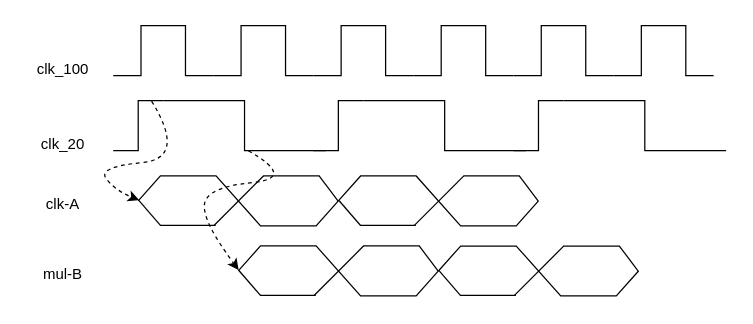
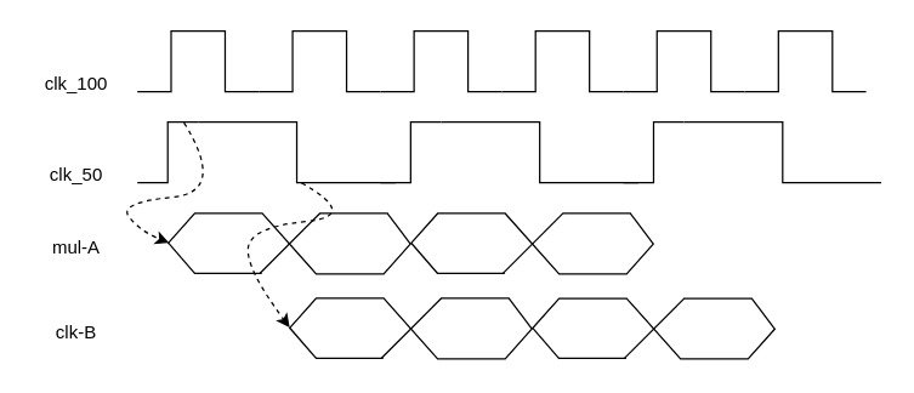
  <mxCell id="0" />
  <mxCell id="1" parent="0" />
  <mxCell id="2" value="" style="pointerEvents=1;verticalLabelPosition=bottom;shadow=0;dashed=0;align=center;html=1;verticalAlign=top;shape=mxgraph.electrical.waveforms.pulse_1;" vertex="1" parent="1"><mxGeometry x="90" y="20" width="80" height="40" as="geometry" /></mxCell>
  <mxCell id="3" value="" style="pointerEvents=1;verticalLabelPosition=bottom;shadow=0;dashed=0;align=center;html=1;verticalAlign=top;shape=mxgraph.electrical.waveforms.pulse_1;" vertex="1" parent="1"><mxGeometry x="170" y="20" width="80" height="40" as="geometry" /></mxCell>
  <mxCell id="4" value="" style="pointerEvents=1;verticalLabelPosition=bottom;shadow=0;dashed=0;align=center;html=1;verticalAlign=top;shape=mxgraph.electrical.waveforms.pulse_1;" vertex="1" parent="1"><mxGeometry x="250" y="20" width="80" height="40" as="geometry" /></mxCell>
  <mxCell id="5" value="" style="pointerEvents=1;verticalLabelPosition=bottom;shadow=0;dashed=0;align=center;html=1;verticalAlign=top;shape=mxgraph.electrical.waveforms.pulse_1;" vertex="1" parent="1"><mxGeometry x="330" y="20" width="80" height="40" as="geometry" /></mxCell>
  <mxCell id="6" value="" style="pointerEvents=1;verticalLabelPosition=bottom;shadow=0;dashed=0;align=center;html=1;verticalAlign=top;shape=mxgraph.electrical.waveforms.pulse_1;" vertex="1" parent="1"><mxGeometry x="410" y="20" width="80" height="40" as="geometry" /></mxCell>
  <mxCell id="7" value="" style="pointerEvents=1;verticalLabelPosition=bottom;shadow=0;dashed=0;align=center;html=1;verticalAlign=top;shape=mxgraph.electrical.waveforms.pulse_1;" vertex="1" parent="1"><mxGeometry x="490" y="20" width="80" height="40" as="geometry" /></mxCell>
  <mxCell id="8" value="clk_100" style="text;html=1;align=center;verticalAlign=middle;whiteSpace=wrap;rounded=0;" vertex="1" parent="1"><mxGeometry x="20" y="40" width="60" height="30" as="geometry" /></mxCell>
  <mxCell id="9" value="" style="pointerEvents=1;verticalLabelPosition=bottom;shadow=0;dashed=0;align=center;html=1;verticalAlign=top;shape=mxgraph.electrical.waveforms.step_1;" vertex="1" parent="1"><mxGeometry x="90" y="80" width="40" height="40" as="geometry" /></mxCell>
  <mxCell id="10" value="" style="pointerEvents=1;verticalLabelPosition=bottom;shadow=0;dashed=0;align=center;html=1;verticalAlign=top;shape=mxgraph.electrical.waveforms.step_2;" vertex="1" parent="1"><mxGeometry x="130" y="80" width="130" height="40" as="geometry" /></mxCell>
  <mxCell id="11" value="" style="pointerEvents=1;verticalLabelPosition=bottom;shadow=0;dashed=0;align=center;html=1;verticalAlign=top;shape=mxgraph.electrical.waveforms.step_1;" vertex="1" parent="1"><mxGeometry x="250" y="80" width="40" height="40" as="geometry" /></mxCell>
  <mxCell id="12" value="" style="pointerEvents=1;verticalLabelPosition=bottom;shadow=0;dashed=0;align=center;html=1;verticalAlign=top;shape=mxgraph.electrical.waveforms.step_2;" vertex="1" parent="1"><mxGeometry x="290" y="80" width="130" height="40" as="geometry" /></mxCell>
  <mxCell id="13" value="" style="pointerEvents=1;verticalLabelPosition=bottom;shadow=0;dashed=0;align=center;html=1;verticalAlign=top;shape=mxgraph.electrical.waveforms.step_1;" vertex="1" parent="1"><mxGeometry x="410" y="80" width="40" height="40" as="geometry" /></mxCell>
  <mxCell id="14" value="" style="pointerEvents=1;verticalLabelPosition=bottom;shadow=0;dashed=0;align=center;html=1;verticalAlign=top;shape=mxgraph.electrical.waveforms.step_2;" vertex="1" parent="1"><mxGeometry x="450" y="80" width="130" height="40" as="geometry" /></mxCell>
- <mxCell id="15" value="clk_20" style="text;html=1;strokeColor=none;fillColor=none;align=center;verticalAlign=middle;whiteSpace=wrap;rounded=0;" vertex="1" parent="1"><mxGeometry x="20" y="100" width="60" height="30" as="geometry" /></mxCell>
+ <mxCell id="15" value="clk_50" style="text;html=1;strokeColor=none;fillColor=none;align=center;verticalAlign=middle;whiteSpace=wrap;rounded=0;" vertex="1" parent="1"><mxGeometry x="20" y="100" width="60" height="30" as="geometry" /></mxCell>
  <mxCell id="16" value="" style="pointerEvents=1;verticalLabelPosition=bottom;shadow=0;dashed=0;align=center;html=1;verticalAlign=top;shape=mxgraph.electrical.waveforms.slow_square_wave;" vertex="1" parent="1"><mxGeometry x="110" y="140.08" width="160" height="39.92" as="geometry" /></mxCell>
  <mxCell id="17" value="" style="endArrow=none;html=1;rounded=0;entryX=0.112;entryY=0.997;entryDx=0;entryDy=0;entryPerimeter=0;exitX=0.003;exitY=0.492;exitDx=0;exitDy=0;exitPerimeter=0;" edge="1" parent="1" source="16" target="16"><mxGeometry width="50" height="50" relative="1" as="geometry"><mxPoint x="110" y="161.4" as="sourcePoint" /><mxPoint x="143.4" y="180.08" as="targetPoint" /></mxGeometry></mxCell>
  <mxCell id="18" value="" style="endArrow=none;html=1;rounded=0;entryX=0.387;entryY=0.99;entryDx=0;entryDy=0;entryPerimeter=0;exitX=0.109;exitY=0.99;exitDx=0;exitDy=0;exitPerimeter=0;" edge="1" parent="1" source="16" target="16"><mxGeometry width="50" height="50" relative="1" as="geometry"><mxPoint x="120" y="180.08" as="sourcePoint" /><mxPoint x="130" y="200.08" as="targetPoint" /></mxGeometry></mxCell>
  <mxCell id="19" value="" style="endArrow=none;html=1;rounded=0;entryX=0.627;entryY=-0.002;entryDx=0;entryDy=0;entryPerimeter=0;exitX=0.38;exitY=0.989;exitDx=0;exitDy=0;exitPerimeter=0;" edge="1" parent="1" source="16" target="16"><mxGeometry width="50" height="50" relative="1" as="geometry"><mxPoint x="142.5" y="176.08" as="sourcePoint" /><mxPoint x="167.5" y="176.08" as="targetPoint" /></mxGeometry></mxCell>
  <mxCell id="20" value="" style="endArrow=none;html=1;rounded=0;entryX=0.999;entryY=0.506;entryDx=0;entryDy=0;entryPerimeter=0;exitX=0.904;exitY=0;exitDx=0;exitDy=0;exitPerimeter=0;" edge="1" parent="1" source="16" target="16"><mxGeometry width="50" height="50" relative="1" as="geometry"><mxPoint x="253" y="140.08" as="sourcePoint" /><mxPoint x="271" y="160.08" as="targetPoint" /></mxGeometry></mxCell>
  <mxCell id="21" value="" style="endArrow=none;html=1;rounded=0;entryX=0.387;entryY=0.99;entryDx=0;entryDy=0;entryPerimeter=0;exitX=0.109;exitY=0.99;exitDx=0;exitDy=0;exitPerimeter=0;" edge="1" parent="1"><mxGeometry width="50" height="50" relative="1" as="geometry"><mxPoint x="210" y="140.08" as="sourcePoint" /><mxPoint x="255" y="140.08" as="targetPoint" /></mxGeometry></mxCell>
  <mxCell id="22" value="" style="pointerEvents=1;verticalLabelPosition=bottom;shadow=0;dashed=0;align=center;html=1;verticalAlign=top;shape=mxgraph.electrical.waveforms.slow_square_wave;" vertex="1" parent="1"><mxGeometry x="190" y="196.08" width="160" height="39.92" as="geometry" /></mxCell>
  <mxCell id="23" value="" style="endArrow=none;html=1;rounded=0;entryX=0.112;entryY=0.997;entryDx=0;entryDy=0;entryPerimeter=0;exitX=0.003;exitY=0.492;exitDx=0;exitDy=0;exitPerimeter=0;" edge="1" parent="1" source="22" target="22"><mxGeometry width="50" height="50" relative="1" as="geometry"><mxPoint x="190" y="217.4" as="sourcePoint" /><mxPoint x="223.4" y="236.08" as="targetPoint" /></mxGeometry></mxCell>
  <mxCell id="24" value="" style="endArrow=none;html=1;rounded=0;entryX=0.387;entryY=0.99;entryDx=0;entryDy=0;entryPerimeter=0;exitX=0.109;exitY=0.99;exitDx=0;exitDy=0;exitPerimeter=0;" edge="1" parent="1" source="22" target="22"><mxGeometry width="50" height="50" relative="1" as="geometry"><mxPoint x="200" y="236.08" as="sourcePoint" /><mxPoint x="210" y="256.08" as="targetPoint" /></mxGeometry></mxCell>
  <mxCell id="25" value="" style="endArrow=none;html=1;rounded=0;entryX=0.627;entryY=-0.002;entryDx=0;entryDy=0;entryPerimeter=0;exitX=0.38;exitY=0.989;exitDx=0;exitDy=0;exitPerimeter=0;" edge="1" parent="1" source="22" target="22"><mxGeometry width="50" height="50" relative="1" as="geometry"><mxPoint x="222.5" y="232.08" as="sourcePoint" /><mxPoint x="247.5" y="232.08" as="targetPoint" /></mxGeometry></mxCell>
  <mxCell id="26" value="" style="endArrow=none;html=1;rounded=0;entryX=0.999;entryY=0.506;entryDx=0;entryDy=0;entryPerimeter=0;exitX=0.904;exitY=0;exitDx=0;exitDy=0;exitPerimeter=0;" edge="1" parent="1" source="22" target="22"><mxGeometry width="50" height="50" relative="1" as="geometry"><mxPoint x="333" y="196.08" as="sourcePoint" /><mxPoint x="351" y="216.08" as="targetPoint" /></mxGeometry></mxCell>
  <mxCell id="27" value="" style="endArrow=none;html=1;rounded=0;entryX=0.387;entryY=0.99;entryDx=0;entryDy=0;entryPerimeter=0;exitX=0.109;exitY=0.99;exitDx=0;exitDy=0;exitPerimeter=0;" edge="1" parent="1"><mxGeometry width="50" height="50" relative="1" as="geometry"><mxPoint x="290" y="196.08" as="sourcePoint" /><mxPoint x="335" y="196.08" as="targetPoint" /></mxGeometry></mxCell>
  <mxCell id="28" value="" style="pointerEvents=1;verticalLabelPosition=bottom;shadow=0;dashed=0;align=center;html=1;verticalAlign=top;shape=mxgraph.electrical.waveforms.slow_square_wave;" vertex="1" parent="1"><mxGeometry x="270" y="140.16" width="160" height="39.92" as="geometry" /></mxCell>
  <mxCell id="29" value="" style="endArrow=none;html=1;rounded=0;entryX=0.112;entryY=0.997;entryDx=0;entryDy=0;entryPerimeter=0;exitX=0.003;exitY=0.492;exitDx=0;exitDy=0;exitPerimeter=0;" edge="1" parent="1" source="28" target="28"><mxGeometry width="50" height="50" relative="1" as="geometry"><mxPoint x="270" y="161.48" as="sourcePoint" /><mxPoint x="303.4" y="180.16" as="targetPoint" /></mxGeometry></mxCell>
  <mxCell id="30" value="" style="endArrow=none;html=1;rounded=0;entryX=0.387;entryY=0.99;entryDx=0;entryDy=0;entryPerimeter=0;exitX=0.109;exitY=0.99;exitDx=0;exitDy=0;exitPerimeter=0;" edge="1" parent="1" source="28" target="28"><mxGeometry width="50" height="50" relative="1" as="geometry"><mxPoint x="280" y="180.16" as="sourcePoint" /><mxPoint x="290" y="200.16" as="targetPoint" /></mxGeometry></mxCell>
  <mxCell id="31" value="" style="endArrow=none;html=1;rounded=0;entryX=0.627;entryY=-0.002;entryDx=0;entryDy=0;entryPerimeter=0;exitX=0.38;exitY=0.989;exitDx=0;exitDy=0;exitPerimeter=0;" edge="1" parent="1" source="28" target="28"><mxGeometry width="50" height="50" relative="1" as="geometry"><mxPoint x="302.5" y="176.16" as="sourcePoint" /><mxPoint x="327.5" y="176.16" as="targetPoint" /></mxGeometry></mxCell>
  <mxCell id="32" value="" style="endArrow=none;html=1;rounded=0;entryX=0.999;entryY=0.506;entryDx=0;entryDy=0;entryPerimeter=0;exitX=0.904;exitY=0;exitDx=0;exitDy=0;exitPerimeter=0;" edge="1" parent="1" source="28" target="28"><mxGeometry width="50" height="50" relative="1" as="geometry"><mxPoint x="413" y="140.16" as="sourcePoint" /><mxPoint x="431" y="160.16" as="targetPoint" /></mxGeometry></mxCell>
  <mxCell id="33" value="" style="endArrow=none;html=1;rounded=0;entryX=0.387;entryY=0.99;entryDx=0;entryDy=0;entryPerimeter=0;exitX=0.109;exitY=0.99;exitDx=0;exitDy=0;exitPerimeter=0;" edge="1" parent="1"><mxGeometry width="50" height="50" relative="1" as="geometry"><mxPoint x="370" y="140.16" as="sourcePoint" /><mxPoint x="415" y="140.16" as="targetPoint" /></mxGeometry></mxCell>
  <mxCell id="34" value="" style="pointerEvents=1;verticalLabelPosition=bottom;shadow=0;dashed=0;align=center;html=1;verticalAlign=top;shape=mxgraph.electrical.waveforms.slow_square_wave;" vertex="1" parent="1"><mxGeometry x="350" y="196.16" width="160" height="39.92" as="geometry" /></mxCell>
  <mxCell id="35" value="" style="endArrow=none;html=1;rounded=0;entryX=0.112;entryY=0.997;entryDx=0;entryDy=0;entryPerimeter=0;exitX=0.003;exitY=0.492;exitDx=0;exitDy=0;exitPerimeter=0;" edge="1" parent="1" source="34" target="34"><mxGeometry width="50" height="50" relative="1" as="geometry"><mxPoint x="350" y="217.48" as="sourcePoint" /><mxPoint x="383.4" y="236.16" as="targetPoint" /></mxGeometry></mxCell>
  <mxCell id="36" value="" style="endArrow=none;html=1;rounded=0;entryX=0.387;entryY=0.99;entryDx=0;entryDy=0;entryPerimeter=0;exitX=0.109;exitY=0.99;exitDx=0;exitDy=0;exitPerimeter=0;" edge="1" parent="1" source="34" target="34"><mxGeometry width="50" height="50" relative="1" as="geometry"><mxPoint x="360" y="236.16" as="sourcePoint" /><mxPoint x="370" y="256.16" as="targetPoint" /></mxGeometry></mxCell>
  <mxCell id="37" value="" style="endArrow=none;html=1;rounded=0;entryX=0.627;entryY=-0.002;entryDx=0;entryDy=0;entryPerimeter=0;exitX=0.38;exitY=0.989;exitDx=0;exitDy=0;exitPerimeter=0;" edge="1" parent="1" source="34" target="34"><mxGeometry width="50" height="50" relative="1" as="geometry"><mxPoint x="382.5" y="232.16" as="sourcePoint" /><mxPoint x="407.5" y="232.16" as="targetPoint" /></mxGeometry></mxCell>
  <mxCell id="38" value="" style="endArrow=none;html=1;rounded=0;entryX=0.999;entryY=0.506;entryDx=0;entryDy=0;entryPerimeter=0;exitX=0.904;exitY=0;exitDx=0;exitDy=0;exitPerimeter=0;" edge="1" parent="1" source="34" target="34"><mxGeometry width="50" height="50" relative="1" as="geometry"><mxPoint x="493" y="196.16" as="sourcePoint" /><mxPoint x="511" y="216.16" as="targetPoint" /></mxGeometry></mxCell>
  <mxCell id="39" value="" style="endArrow=none;html=1;rounded=0;entryX=0.387;entryY=0.99;entryDx=0;entryDy=0;entryPerimeter=0;exitX=0.109;exitY=0.99;exitDx=0;exitDy=0;exitPerimeter=0;" edge="1" parent="1"><mxGeometry width="50" height="50" relative="1" as="geometry"><mxPoint x="450" y="196.16" as="sourcePoint" /><mxPoint x="495" y="196.16" as="targetPoint" /></mxGeometry></mxCell>
  <mxCell id="40" value="" style="curved=1;endArrow=classic;html=1;rounded=0;entryX=0.005;entryY=0.486;entryDx=0;entryDy=0;entryPerimeter=0;dashed=1;strokeWidth=1;exitX=0.767;exitY=0.008;exitDx=0;exitDy=0;exitPerimeter=0;" edge="1" parent="1" source="9" target="16"><mxGeometry width="50" height="50" relative="1" as="geometry"><mxPoint x="110" y="104" as="sourcePoint" /><mxPoint x="112" y="208" as="targetPoint" /><Array as="points"><mxPoint x="149" y="126" /><mxPoint x="77" y="133" /><mxPoint x="92" y="152" /></Array></mxGeometry></mxCell>
  <mxCell id="41" value="" style="curved=1;endArrow=classic;html=1;rounded=0;entryX=0.002;entryY=0.482;entryDx=0;entryDy=0;entryPerimeter=0;dashed=1;strokeWidth=1;" edge="1" parent="1" target="22"><mxGeometry width="50" height="50" relative="1" as="geometry"><mxPoint x="198" y="120" as="sourcePoint" /><mxPoint x="199" y="175" as="targetPoint" /><Array as="points"><mxPoint x="237" y="142" /><mxPoint x="165" y="149" /><mxPoint x="161" y="176" /></Array></mxGeometry></mxCell>
- <mxCell id="42" value="clk-A" style="text;html=1;strokeColor=none;fillColor=none;align=center;verticalAlign=middle;whiteSpace=wrap;rounded=0;" vertex="1" parent="1"><mxGeometry x="20" y="148" width="60" height="30" as="geometry" /></mxCell>
- <mxCell id="43" value="mul-B" style="text;html=1;strokeColor=none;fillColor=none;align=center;verticalAlign=middle;whiteSpace=wrap;rounded=0;" vertex="1" parent="1"><mxGeometry x="20" y="204" width="60" height="30" as="geometry" /></mxCell>
+ <mxCell id="42" value="mul-A" style="text;html=1;strokeColor=none;fillColor=none;align=center;verticalAlign=middle;whiteSpace=wrap;rounded=0;" vertex="1" parent="1"><mxGeometry x="20" y="148" width="60" height="30" as="geometry" /></mxCell>
+ <mxCell id="43" value="clk-B" style="text;html=1;strokeColor=none;fillColor=none;align=center;verticalAlign=middle;whiteSpace=wrap;rounded=0;" vertex="1" parent="1"><mxGeometry x="20" y="204" width="60" height="30" as="geometry" /></mxCell>
